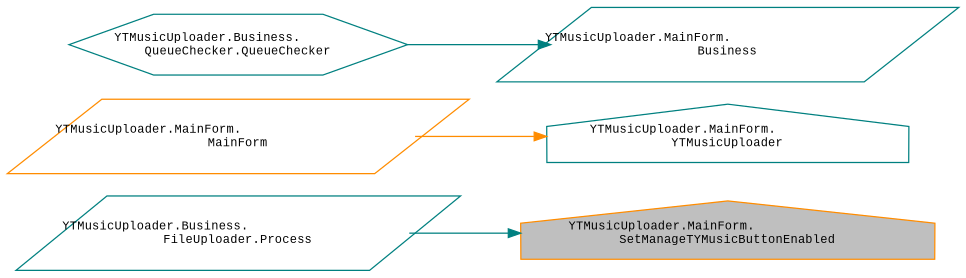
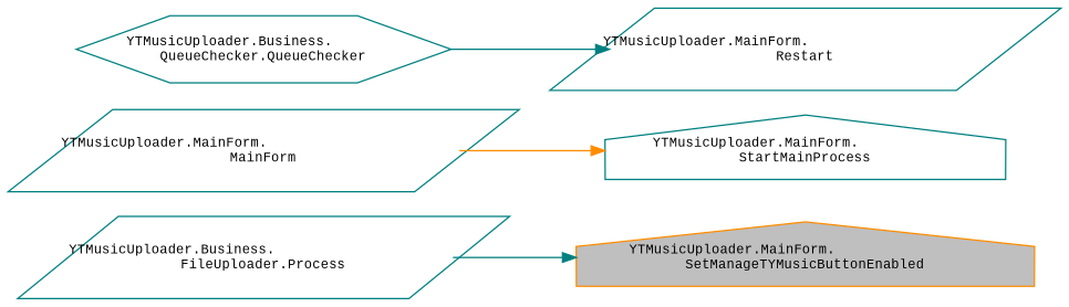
  digraph {
    fontname="Liberation Mono"
    rankdir=RL
    node [color=teal fillcolor=white fontname="Liberation Mono" fontsize=10 shape=parallelogram style=filled]
    edge [color=teal dir=back fontname="Liberation Mono" fontsize=10 labelfontname=Helvetica labelfontsize=10 style=solid]
    n1 [color=darkorange fillcolor=grey75 fontcolor=black height=0.2 label="YTMusicUploader.MainForm.\lSetManageTYMusicButtonEnabled" shape=house width=0.4]
    n2 [height=0.2 label="YTMusicUploader.Business.\lFileUploader.Process" width=0.4]
-   n3 [height=0.2 label="YTMusicUploader.MainForm.\lYTMusicUploader" shape=house width=0.4]
-   n4 [color=darkorange height=0.2 label="YTMusicUploader.MainForm.\lMainForm" width=0.4]
-   n5 [height=0.2 label="YTMusicUploader.MainForm.\lBusiness" width=0.4]
+   n3 [height=0.2 label="YTMusicUploader.MainForm.\lStartMainProcess" shape=house width=0.4]
+   n4 [height=0.2 label="YTMusicUploader.MainForm.\lMainForm" width=0.4]
+   n5 [height=0.2 label="YTMusicUploader.MainForm.\lRestart" width=0.4]
    n6 [height=0.2 label="YTMusicUploader.Business.\lQueueChecker.QueueChecker" shape=hexagon width=0.4]
    n1 -> n2
    n3 -> n4 [color=darkorange]
    n5 -> n6
  }
